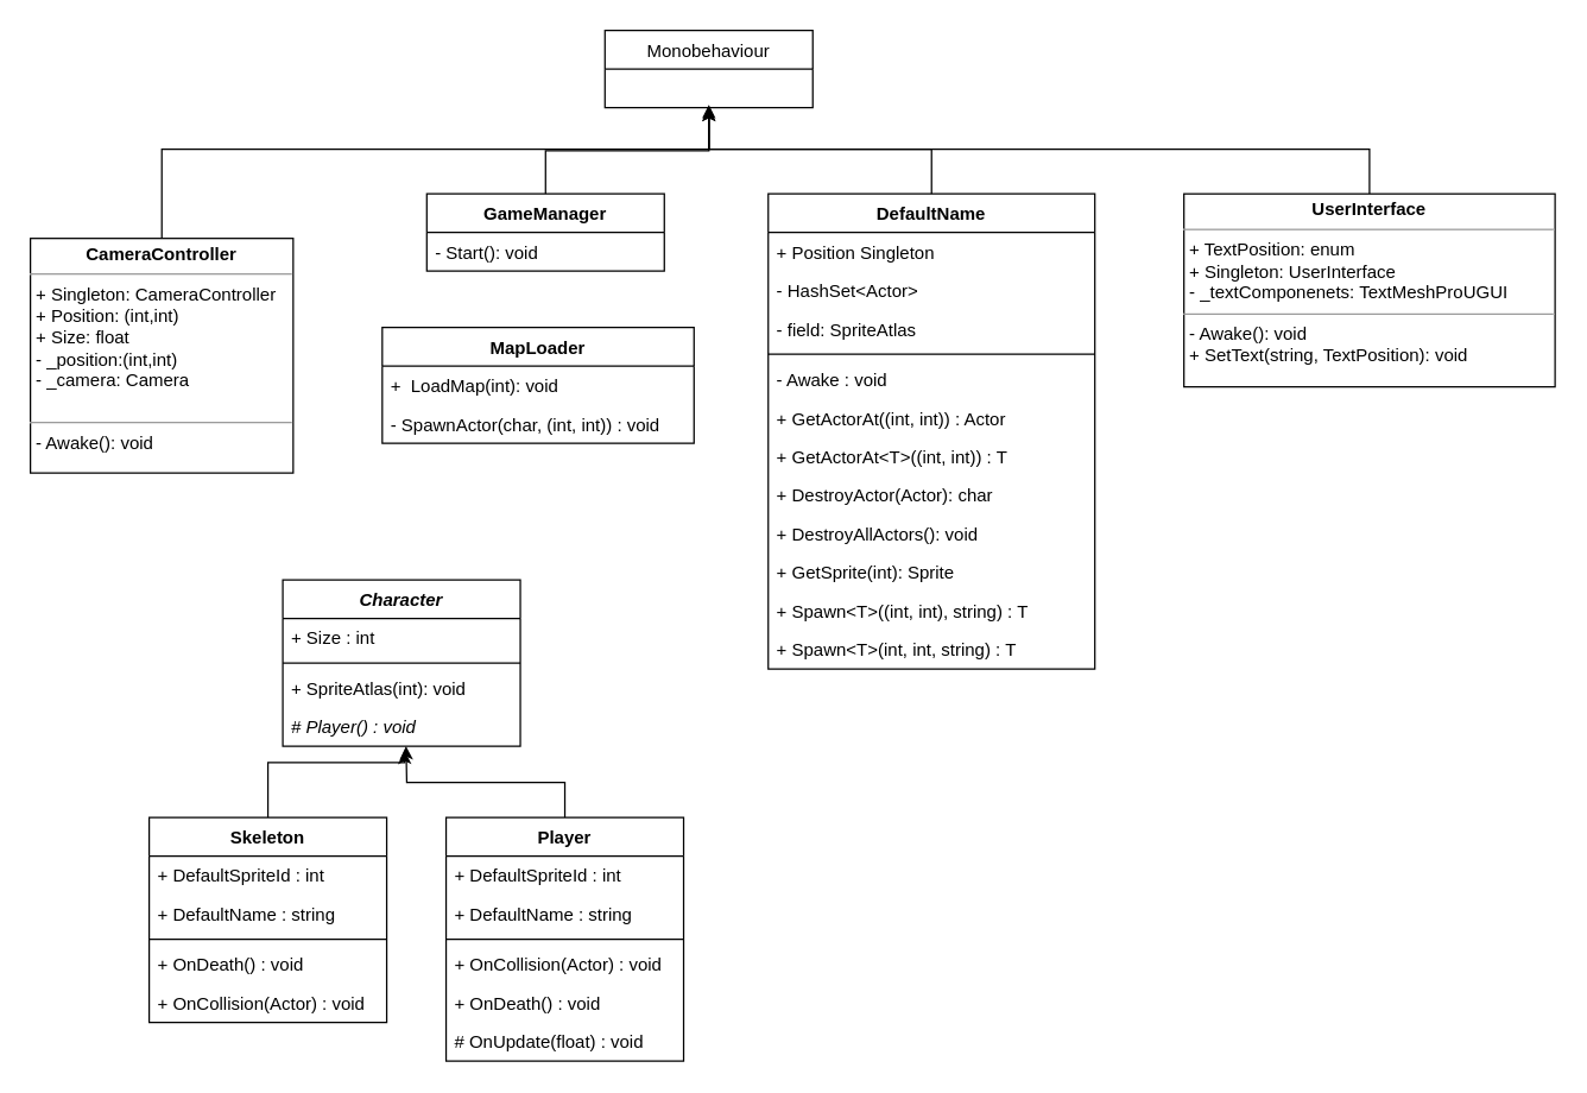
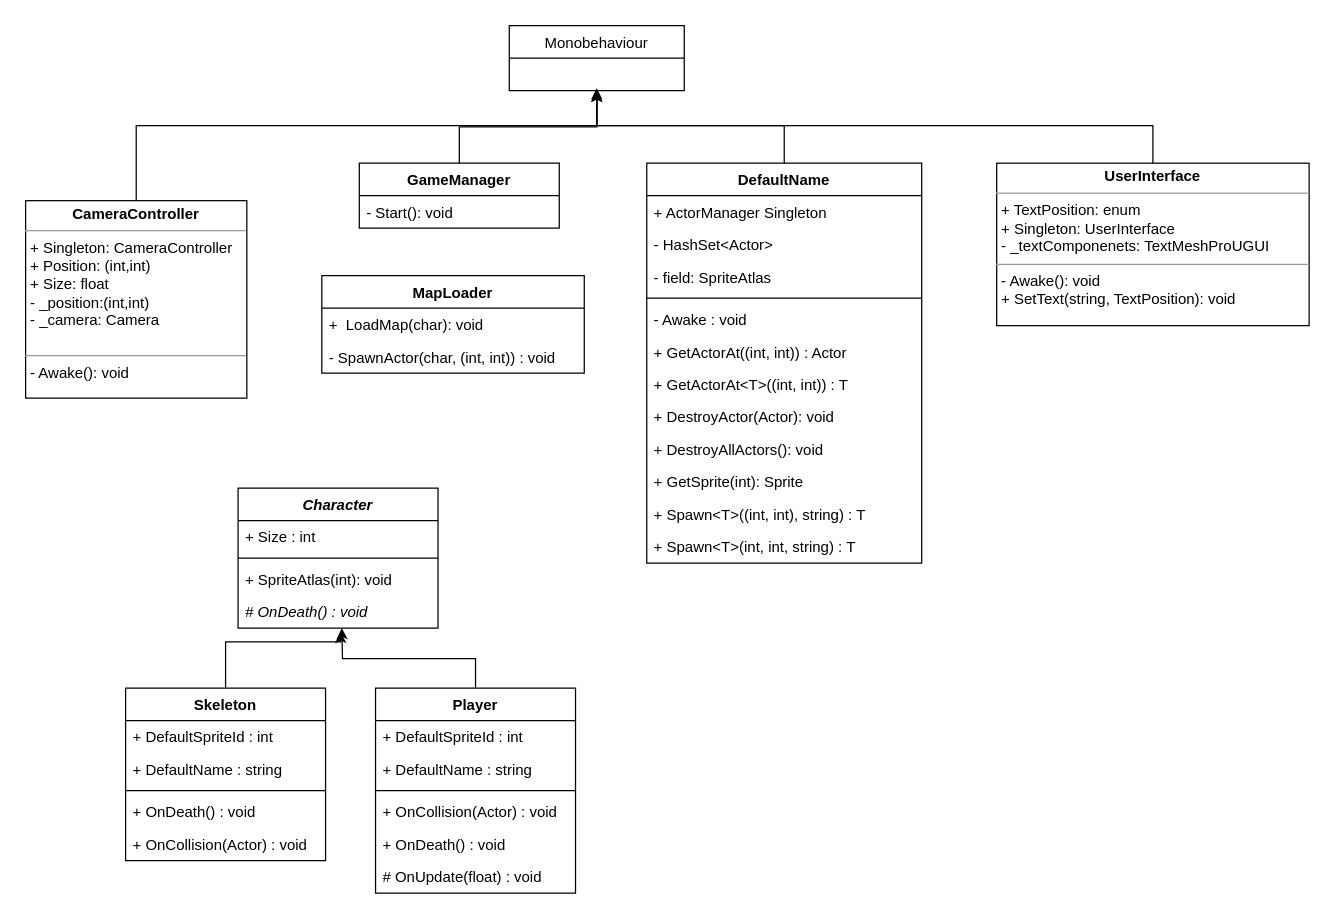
  <mxCell id="0" />
  <mxCell id="1" parent="0" />
  <mxCell id="2" style="edgeStyle=orthogonalEdgeStyle;rounded=0;orthogonalLoop=1;jettySize=auto;html=1;exitX=0.5;exitY=0;exitDx=0;exitDy=0;entryX=0.5;entryY=1;entryDx=0;entryDy=0;endArrow=open;endFill=1;" parent="1" source="3" target="22" edge="1"><mxGeometry relative="1" as="geometry" /></mxCell>
  <mxCell id="3" value="GameManager" style="swimlane;fontStyle=1;align=center;verticalAlign=top;childLayout=stackLayout;horizontal=1;startSize=26;horizontalStack=0;resizeParent=1;resizeParentMax=0;resizeLast=0;collapsible=1;marginBottom=0;" parent="1" vertex="1"><mxGeometry x="287" y="130" width="160" height="52" as="geometry" /></mxCell>
  <mxCell id="4" value="- Start(): void" style="text;strokeColor=none;fillColor=none;align=left;verticalAlign=top;spacingLeft=4;spacingRight=4;overflow=hidden;rotatable=0;points=[[0,0.5],[1,0.5]];portConstraint=eastwest;" parent="3" vertex="1"><mxGeometry y="26" width="160" height="26" as="geometry" /></mxCell>
  <mxCell id="5" value="MapLoader" style="swimlane;fontStyle=1;align=center;verticalAlign=top;childLayout=stackLayout;horizontal=1;startSize=26;horizontalStack=0;resizeParent=1;resizeParentMax=0;resizeLast=0;collapsible=1;marginBottom=0;" parent="1" vertex="1"><mxGeometry x="257" y="220" width="210" height="78" as="geometry" /></mxCell>
- <mxCell id="6" value="+  LoadMap(int): void&#10;" style="text;strokeColor=none;fillColor=none;align=left;verticalAlign=top;spacingLeft=4;spacingRight=4;overflow=hidden;rotatable=0;points=[[0,0.5],[1,0.5]];portConstraint=eastwest;" parent="5" vertex="1"><mxGeometry y="26" width="210" height="26" as="geometry" /></mxCell>
+ <mxCell id="6" value="+  LoadMap(char): void&#10;" style="text;strokeColor=none;fillColor=none;align=left;verticalAlign=top;spacingLeft=4;spacingRight=4;overflow=hidden;rotatable=0;points=[[0,0.5],[1,0.5]];portConstraint=eastwest;" parent="5" vertex="1"><mxGeometry y="26" width="210" height="26" as="geometry" /></mxCell>
  <mxCell id="7" value="- SpawnActor(char, (int, int)) : void" style="text;strokeColor=none;fillColor=none;align=left;verticalAlign=top;spacingLeft=4;spacingRight=4;overflow=hidden;rotatable=0;points=[[0,0.5],[1,0.5]];portConstraint=eastwest;" parent="5" vertex="1"><mxGeometry y="52" width="210" height="26" as="geometry" /></mxCell>
  <mxCell id="8" style="edgeStyle=orthogonalEdgeStyle;rounded=0;orthogonalLoop=1;jettySize=auto;html=1;exitX=0.5;exitY=0;exitDx=0;exitDy=0;endArrow=classic;endFill=1;" parent="1" source="9" edge="1"><mxGeometry relative="1" as="geometry"><mxPoint x="477" y="70" as="targetPoint" /><Array as="points"><mxPoint x="627" y="100" /><mxPoint x="477" y="100" /></Array></mxGeometry></mxCell>
  <mxCell id="9" value="DefaultName" style="swimlane;fontStyle=1;align=center;verticalAlign=top;childLayout=stackLayout;horizontal=1;startSize=26;horizontalStack=0;resizeParent=1;resizeParentMax=0;resizeLast=0;collapsible=1;marginBottom=0;" parent="1" vertex="1"><mxGeometry x="517" y="130" width="220" height="320" as="geometry" /></mxCell>
- <mxCell id="10" value="+ Position Singleton" style="text;strokeColor=none;fillColor=none;align=left;verticalAlign=top;spacingLeft=4;spacingRight=4;overflow=hidden;rotatable=0;points=[[0,0.5],[1,0.5]];portConstraint=eastwest;" parent="9" vertex="1"><mxGeometry y="26" width="220" height="26" as="geometry" /></mxCell>
+ <mxCell id="10" value="+ ActorManager Singleton" style="text;strokeColor=none;fillColor=none;align=left;verticalAlign=top;spacingLeft=4;spacingRight=4;overflow=hidden;rotatable=0;points=[[0,0.5],[1,0.5]];portConstraint=eastwest;" parent="9" vertex="1"><mxGeometry y="26" width="220" height="26" as="geometry" /></mxCell>
  <mxCell id="11" value="- HashSet&lt;Actor&gt;" style="text;strokeColor=none;fillColor=none;align=left;verticalAlign=top;spacingLeft=4;spacingRight=4;overflow=hidden;rotatable=0;points=[[0,0.5],[1,0.5]];portConstraint=eastwest;" parent="9" vertex="1"><mxGeometry y="52" width="220" height="26" as="geometry" /></mxCell>
  <mxCell id="12" value="- field: SpriteAtlas" style="text;strokeColor=none;fillColor=none;align=left;verticalAlign=top;spacingLeft=4;spacingRight=4;overflow=hidden;rotatable=0;points=[[0,0.5],[1,0.5]];portConstraint=eastwest;" parent="9" vertex="1"><mxGeometry y="78" width="220" height="26" as="geometry" /></mxCell>
  <mxCell id="13" value="" style="line;strokeWidth=1;fillColor=none;align=left;verticalAlign=middle;spacingTop=-1;spacingLeft=3;spacingRight=3;rotatable=0;labelPosition=right;points=[];portConstraint=eastwest;" parent="9" vertex="1"><mxGeometry y="104" width="220" height="8" as="geometry" /></mxCell>
  <mxCell id="14" value="- Awake : void" style="text;strokeColor=none;fillColor=none;align=left;verticalAlign=top;spacingLeft=4;spacingRight=4;overflow=hidden;rotatable=0;points=[[0,0.5],[1,0.5]];portConstraint=eastwest;" parent="9" vertex="1"><mxGeometry y="112" width="220" height="26" as="geometry" /></mxCell>
  <mxCell id="15" value="+ GetActorAt((int, int)) : Actor" style="text;strokeColor=none;fillColor=none;align=left;verticalAlign=top;spacingLeft=4;spacingRight=4;overflow=hidden;rotatable=0;points=[[0,0.5],[1,0.5]];portConstraint=eastwest;" parent="9" vertex="1"><mxGeometry y="138" width="220" height="26" as="geometry" /></mxCell>
  <mxCell id="16" value="+ GetActorAt&lt;T&gt;((int, int)) : T" style="text;strokeColor=none;fillColor=none;align=left;verticalAlign=top;spacingLeft=4;spacingRight=4;overflow=hidden;rotatable=0;points=[[0,0.5],[1,0.5]];portConstraint=eastwest;" parent="9" vertex="1"><mxGeometry y="164" width="220" height="26" as="geometry" /></mxCell>
- <mxCell id="17" value="+ DestroyActor(Actor): char" style="text;strokeColor=none;fillColor=none;align=left;verticalAlign=top;spacingLeft=4;spacingRight=4;overflow=hidden;rotatable=0;points=[[0,0.5],[1,0.5]];portConstraint=eastwest;" parent="9" vertex="1"><mxGeometry y="190" width="220" height="26" as="geometry" /></mxCell>
+ <mxCell id="17" value="+ DestroyActor(Actor): void" style="text;strokeColor=none;fillColor=none;align=left;verticalAlign=top;spacingLeft=4;spacingRight=4;overflow=hidden;rotatable=0;points=[[0,0.5],[1,0.5]];portConstraint=eastwest;" parent="9" vertex="1"><mxGeometry y="190" width="220" height="26" as="geometry" /></mxCell>
  <mxCell id="18" value="+ DestroyAllActors(): void" style="text;strokeColor=none;fillColor=none;align=left;verticalAlign=top;spacingLeft=4;spacingRight=4;overflow=hidden;rotatable=0;points=[[0,0.5],[1,0.5]];portConstraint=eastwest;" parent="9" vertex="1"><mxGeometry y="216" width="220" height="26" as="geometry" /></mxCell>
  <mxCell id="19" value="+ GetSprite(int): Sprite" style="text;strokeColor=none;fillColor=none;align=left;verticalAlign=top;spacingLeft=4;spacingRight=4;overflow=hidden;rotatable=0;points=[[0,0.5],[1,0.5]];portConstraint=eastwest;" parent="9" vertex="1"><mxGeometry y="242" width="220" height="26" as="geometry" /></mxCell>
  <mxCell id="20" value="+ Spawn&lt;T&gt;((int, int), string) : T" style="text;strokeColor=none;fillColor=none;align=left;verticalAlign=top;spacingLeft=4;spacingRight=4;overflow=hidden;rotatable=0;points=[[0,0.5],[1,0.5]];portConstraint=eastwest;" parent="9" vertex="1"><mxGeometry y="268" width="220" height="26" as="geometry" /></mxCell>
  <mxCell id="21" value="+ Spawn&lt;T&gt;(int, int, string) : T" style="text;strokeColor=none;fillColor=none;align=left;verticalAlign=top;spacingLeft=4;spacingRight=4;overflow=hidden;rotatable=0;points=[[0,0.5],[1,0.5]];portConstraint=eastwest;" parent="9" vertex="1"><mxGeometry y="294" width="220" height="26" as="geometry" /></mxCell>
  <mxCell id="22" value="Monobehaviour" style="swimlane;fontStyle=0;childLayout=stackLayout;horizontal=1;startSize=26;fillColor=none;horizontalStack=0;resizeParent=1;resizeParentMax=0;resizeLast=0;collapsible=1;marginBottom=0;" parent="1" vertex="1"><mxGeometry x="407" width="140" height="52" as="geometry" y="20" /></mxCell>
  <mxCell id="23" style="edgeStyle=orthogonalEdgeStyle;rounded=0;orthogonalLoop=1;jettySize=auto;html=1;exitX=0.5;exitY=0;exitDx=0;exitDy=0;entryX=0.5;entryY=1;entryDx=0;entryDy=0;endArrow=classic;endFill=1;" parent="1" source="46" target="22" edge="1"><mxGeometry relative="1" as="geometry"><mxPoint x="177" y="130" as="sourcePoint" /><Array as="points"><mxPoint x="109" y="100" /><mxPoint x="477" y="100" /></Array></mxGeometry></mxCell>
  <mxCell id="24" value="Character" style="swimlane;fontStyle=3;align=center;verticalAlign=top;childLayout=stackLayout;horizontal=1;startSize=26;horizontalStack=0;resizeParent=1;resizeParentMax=0;resizeLast=0;collapsible=1;marginBottom=0;" parent="1" vertex="1"><mxGeometry x="190" y="390" width="160" height="112" as="geometry" /></mxCell>
  <mxCell id="25" value="+ Size : int" style="text;strokeColor=none;fillColor=none;align=left;verticalAlign=top;spacingLeft=4;spacingRight=4;overflow=hidden;rotatable=0;points=[[0,0.5],[1,0.5]];portConstraint=eastwest;" parent="24" vertex="1"><mxGeometry y="26" width="160" height="26" as="geometry" /></mxCell>
  <mxCell id="26" value="" style="line;strokeWidth=1;fillColor=none;align=left;verticalAlign=middle;spacingTop=-1;spacingLeft=3;spacingRight=3;rotatable=0;labelPosition=right;points=[];portConstraint=eastwest;" parent="24" vertex="1"><mxGeometry y="52" width="160" height="8" as="geometry" /></mxCell>
  <mxCell id="27" value="+ SpriteAtlas(int): void" style="text;strokeColor=none;fillColor=none;align=left;verticalAlign=top;spacingLeft=4;spacingRight=4;overflow=hidden;rotatable=0;points=[[0,0.5],[1,0.5]];portConstraint=eastwest;" parent="24" vertex="1"><mxGeometry y="60" width="160" height="26" as="geometry" /></mxCell>
- <mxCell id="28" value="# Player() : void" style="text;strokeColor=none;fillColor=none;align=left;verticalAlign=top;spacingLeft=4;spacingRight=4;overflow=hidden;rotatable=0;points=[[0,0.5],[1,0.5]];portConstraint=eastwest;fontStyle=2" parent="24" vertex="1"><mxGeometry y="86" width="160" height="26" as="geometry" /></mxCell>
+ <mxCell id="28" value="# OnDeath() : void" style="text;strokeColor=none;fillColor=none;align=left;verticalAlign=top;spacingLeft=4;spacingRight=4;overflow=hidden;rotatable=0;points=[[0,0.5],[1,0.5]];portConstraint=eastwest;fontStyle=2" parent="24" vertex="1"><mxGeometry y="86" width="160" height="26" as="geometry" /></mxCell>
  <mxCell id="29" style="edgeStyle=orthogonalEdgeStyle;rounded=0;orthogonalLoop=1;jettySize=auto;html=1;exitX=0.5;exitY=0;exitDx=0;exitDy=0;entryX=0.519;entryY=1;entryDx=0;entryDy=0;entryPerimeter=0;endArrow=classic;endFill=1;" parent="1" source="30" edge="1"><mxGeometry relative="1" as="geometry"><mxPoint x="273.04" y="502" as="targetPoint" /></mxGeometry></mxCell>
  <mxCell id="30" value="Player" style="swimlane;fontStyle=1;align=center;verticalAlign=top;childLayout=stackLayout;horizontal=1;startSize=26;horizontalStack=0;resizeParent=1;resizeParentMax=0;resizeLast=0;collapsible=1;marginBottom=0;" parent="1" vertex="1"><mxGeometry x="300" y="550" width="160" height="164" as="geometry" /></mxCell>
  <mxCell id="31" value="+ DefaultSpriteId : int" style="text;strokeColor=none;fillColor=none;align=left;verticalAlign=top;spacingLeft=4;spacingRight=4;overflow=hidden;rotatable=0;points=[[0,0.5],[1,0.5]];portConstraint=eastwest;" parent="30" vertex="1"><mxGeometry y="26" width="160" height="26" as="geometry" /></mxCell>
  <mxCell id="32" value="+ DefaultName : string" style="text;strokeColor=none;fillColor=none;align=left;verticalAlign=top;spacingLeft=4;spacingRight=4;overflow=hidden;rotatable=0;points=[[0,0.5],[1,0.5]];portConstraint=eastwest;" parent="30" vertex="1"><mxGeometry y="52" width="160" height="26" as="geometry" /></mxCell>
  <mxCell id="33" value="" style="line;strokeWidth=1;fillColor=none;align=left;verticalAlign=middle;spacingTop=-1;spacingLeft=3;spacingRight=3;rotatable=0;labelPosition=right;points=[];portConstraint=eastwest;" parent="30" vertex="1"><mxGeometry y="78" width="160" height="8" as="geometry" /></mxCell>
  <mxCell id="34" value="+ OnCollision(Actor) : void" style="text;strokeColor=none;fillColor=none;align=left;verticalAlign=top;spacingLeft=4;spacingRight=4;overflow=hidden;rotatable=0;points=[[0,0.5],[1,0.5]];portConstraint=eastwest;" parent="30" vertex="1"><mxGeometry y="86" width="160" height="26" as="geometry" /></mxCell>
  <mxCell id="35" value="+ OnDeath() : void&#10;" style="text;strokeColor=none;fillColor=none;align=left;verticalAlign=top;spacingLeft=4;spacingRight=4;overflow=hidden;rotatable=0;points=[[0,0.5],[1,0.5]];portConstraint=eastwest;" parent="30" vertex="1"><mxGeometry y="112" width="160" height="26" as="geometry" /></mxCell>
  <mxCell id="36" value="# OnUpdate(float) : void" style="text;strokeColor=none;fillColor=none;align=left;verticalAlign=top;spacingLeft=4;spacingRight=4;overflow=hidden;rotatable=0;points=[[0,0.5],[1,0.5]];portConstraint=eastwest;" parent="30" vertex="1"><mxGeometry y="138" width="160" height="26" as="geometry" /></mxCell>
  <mxCell id="37" style="edgeStyle=orthogonalEdgeStyle;rounded=0;orthogonalLoop=1;jettySize=auto;html=1;exitX=0.5;exitY=0;exitDx=0;exitDy=0;entryX=0.513;entryY=1.115;entryDx=0;entryDy=0;entryPerimeter=0;endArrow=classic;endFill=1;" parent="1" source="38" edge="1"><mxGeometry relative="1" as="geometry"><mxPoint x="272.08" y="504.99" as="targetPoint" /><Array as="points"><mxPoint x="180" y="513" /><mxPoint x="272" y="513" /></Array></mxGeometry></mxCell>
  <mxCell id="38" value="Skeleton" style="swimlane;fontStyle=1;align=center;verticalAlign=top;childLayout=stackLayout;horizontal=1;startSize=26;horizontalStack=0;resizeParent=1;resizeParentMax=0;resizeLast=0;collapsible=1;marginBottom=0;" parent="1" vertex="1"><mxGeometry x="100" y="550" width="160" height="138" as="geometry" /></mxCell>
  <mxCell id="39" value="+ DefaultSpriteId : int" style="text;strokeColor=none;fillColor=none;align=left;verticalAlign=top;spacingLeft=4;spacingRight=4;overflow=hidden;rotatable=0;points=[[0,0.5],[1,0.5]];portConstraint=eastwest;" parent="38" vertex="1"><mxGeometry y="26" width="160" height="26" as="geometry" /></mxCell>
  <mxCell id="40" value="+ DefaultName : string" style="text;strokeColor=none;fillColor=none;align=left;verticalAlign=top;spacingLeft=4;spacingRight=4;overflow=hidden;rotatable=0;points=[[0,0.5],[1,0.5]];portConstraint=eastwest;" parent="38" vertex="1"><mxGeometry y="52" width="160" height="26" as="geometry" /></mxCell>
  <mxCell id="41" value="" style="line;strokeWidth=1;fillColor=none;align=left;verticalAlign=middle;spacingTop=-1;spacingLeft=3;spacingRight=3;rotatable=0;labelPosition=right;points=[];portConstraint=eastwest;" parent="38" vertex="1"><mxGeometry y="78" width="160" height="8" as="geometry" /></mxCell>
  <mxCell id="42" value="+ OnDeath() : void&#10;" style="text;strokeColor=none;fillColor=none;align=left;verticalAlign=top;spacingLeft=4;spacingRight=4;overflow=hidden;rotatable=0;points=[[0,0.5],[1,0.5]];portConstraint=eastwest;" parent="38" vertex="1"><mxGeometry y="86" width="160" height="26" as="geometry" /></mxCell>
  <mxCell id="43" value="+ OnCollision(Actor) : void" style="text;strokeColor=none;fillColor=none;align=left;verticalAlign=top;spacingLeft=4;spacingRight=4;overflow=hidden;rotatable=0;points=[[0,0.5],[1,0.5]];portConstraint=eastwest;" parent="38" vertex="1"><mxGeometry y="112" width="160" height="26" as="geometry" /></mxCell>
  <mxCell id="44" style="edgeStyle=orthogonalEdgeStyle;rounded=0;orthogonalLoop=1;jettySize=auto;html=1;entryX=0.5;entryY=1;entryDx=0;entryDy=0;" edge="1" parent="1" source="45" target="22"><mxGeometry relative="1" as="geometry"><Array as="points"><mxPoint x="922" y="100" /><mxPoint x="477" y="100" /></Array></mxGeometry></mxCell>
  <mxCell id="45" value="&lt;p style=&quot;margin: 0px ; margin-top: 4px ; text-align: center&quot;&gt;&lt;b&gt;UserInterface&lt;/b&gt;&lt;br&gt;&lt;/p&gt;&lt;hr size=&quot;1&quot;&gt;&lt;p style=&quot;margin: 0px ; margin-left: 4px&quot;&gt;+ TextPosition: enum&lt;/p&gt;&lt;p style=&quot;margin: 0px ; margin-left: 4px&quot;&gt;+ Singleton: UserInterface&lt;/p&gt;&lt;p style=&quot;margin: 0px ; margin-left: 4px&quot;&gt;- _textComponenets: TextMeshProUGUI&lt;br&gt;&lt;/p&gt;&lt;hr size=&quot;1&quot;&gt;&lt;p style=&quot;margin: 0px ; margin-left: 4px&quot;&gt;- Awake(): void&lt;/p&gt;&lt;p style=&quot;margin: 0px ; margin-left: 4px&quot;&gt;+ SetText(string, TextPosition): void&lt;br&gt;&lt;/p&gt;" style="verticalAlign=top;align=left;overflow=fill;fontSize=12;fontFamily=Helvetica;html=1;" vertex="1" parent="1"><mxGeometry x="797" y="130" width="250" height="130" as="geometry" /></mxCell>
  <mxCell id="46" value="&lt;p style=&quot;margin: 0px ; margin-top: 4px ; text-align: center&quot;&gt;&lt;b&gt;CameraController&lt;/b&gt;&lt;br&gt;&lt;/p&gt;&lt;hr size=&quot;1&quot;&gt;&lt;p style=&quot;margin: 0px ; margin-left: 4px&quot;&gt;+ Singleton: CameraController&lt;/p&gt;&lt;p style=&quot;margin: 0px ; margin-left: 4px&quot;&gt;+ Position: (int,int)&lt;/p&gt;&lt;p style=&quot;margin: 0px ; margin-left: 4px&quot;&gt;+ Size: float&lt;/p&gt;&lt;p style=&quot;margin: 0px ; margin-left: 4px&quot;&gt;- _position:(int,int)&lt;/p&gt;&lt;p style=&quot;margin: 0px ; margin-left: 4px&quot;&gt;- _camera: Camera&lt;/p&gt;&lt;p style=&quot;margin: 0px ; margin-left: 4px&quot;&gt;&lt;br&gt;&lt;/p&gt;&lt;hr size=&quot;1&quot;&gt;&lt;p style=&quot;margin: 0px ; margin-left: 4px&quot;&gt;- Awake(): void&lt;br&gt;&lt;/p&gt;" style="verticalAlign=top;align=left;overflow=fill;fontSize=12;fontFamily=Helvetica;html=1;" vertex="1" parent="1"><mxGeometry x="20" y="160" width="177" height="158" as="geometry" /></mxCell>
